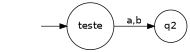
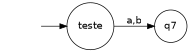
  digraph {
    rankdir=LR
    fontname="DejaVu Sans"
    node [shape=circle fontname="DejaVu Sans"]
    edge [fontname="DejaVu Sans"]
    teste
-   q2
+   q2 [label=q7]
    "" [shape=none]
    teste -> q2 [label="a,b"]
    "" -> teste
  }
